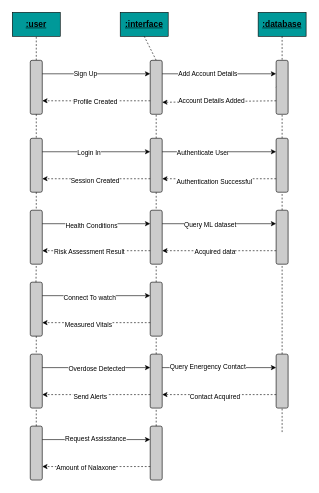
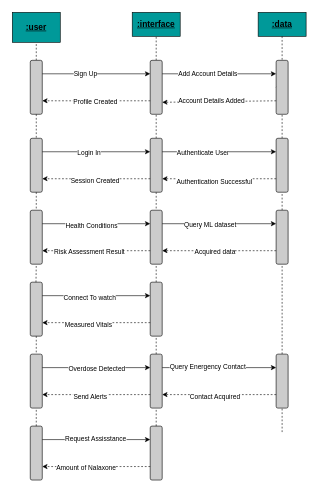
  <mxCell id="0" />
  <mxCell id="1" parent="0" />
- <mxCell id="2" value="&lt;u&gt;&lt;font style=&quot;font-size: 14px;&quot;&gt;&lt;b&gt;:user&lt;/b&gt;&lt;/font&gt;&lt;/u&gt;" style="rounded=0;whiteSpace=wrap;html=1;fillColor=#009999;" vertex="1" parent="1"><mxGeometry x="20" y="20" width="80" height="40" as="geometry" /></mxCell>
- <mxCell id="3" value="&lt;u&gt;&lt;font style=&quot;font-size: 14px;&quot;&gt;&lt;b&gt;:interface&lt;/b&gt;&lt;/font&gt;&lt;/u&gt;" style="rounded=0;whiteSpace=wrap;html=1;fillColor=#009999;" vertex="1" parent="1"><mxGeometry x="200" y="20" width="80" height="40" as="geometry" /></mxCell>
- <mxCell id="4" value="&lt;u&gt;&lt;font style=&quot;font-size: 14px;&quot;&gt;&lt;b&gt;:database&lt;/b&gt;&lt;/font&gt;&lt;/u&gt;" style="rounded=0;whiteSpace=wrap;html=1;fillColor=#009999;" vertex="1" parent="1"><mxGeometry x="430" y="20" width="80" height="40" as="geometry" /></mxCell>
+ <mxCell id="2" value="&lt;u&gt;&lt;font style=&quot;font-size: 14px;&quot;&gt;&lt;b&gt;:user&lt;/b&gt;&lt;/font&gt;&lt;/u&gt;" style="rounded=0;whiteSpace=wrap;html=1;fillColor=#009999;" vertex="1" parent="1"><mxGeometry x="20" y="20" width="80" height="50" as="geometry" /></mxCell>
+ <mxCell id="3" value="&lt;u&gt;&lt;font style=&quot;font-size: 14px;&quot;&gt;&lt;b&gt;:interface&lt;/b&gt;&lt;/font&gt;&lt;/u&gt;" style="rounded=0;whiteSpace=wrap;html=1;fillColor=#009999;" vertex="1" parent="1"><mxGeometry x="220" y="20" width="80" height="40" as="geometry" /></mxCell>
+ <mxCell id="4" value="&lt;u&gt;&lt;font style=&quot;font-size: 14px;&quot;&gt;&lt;b&gt;:data&lt;/b&gt;&lt;/font&gt;&lt;/u&gt;" style="rounded=0;whiteSpace=wrap;html=1;fillColor=#009999;" vertex="1" parent="1"><mxGeometry x="430" y="20" width="80" height="40" as="geometry" /></mxCell>
  <mxCell id="5" value="" style="endArrow=none;dashed=1;html=1;rounded=0;entryX=0.5;entryY=1;entryDx=0;entryDy=0;" edge="1" parent="1" target="2"><mxGeometry width="50" height="50" relative="1" as="geometry"><mxPoint x="60" y="100" as="sourcePoint" /><mxPoint x="340" y="220" as="targetPoint" /></mxGeometry></mxCell>
  <mxCell id="6" value="" style="endArrow=none;dashed=1;html=1;rounded=0;entryX=0.5;entryY=1;entryDx=0;entryDy=0;" edge="1" parent="1" target="3"><mxGeometry width="50" height="50" relative="1" as="geometry"><mxPoint x="260" y="100" as="sourcePoint" /><mxPoint x="70" y="70" as="targetPoint" /></mxGeometry></mxCell>
  <mxCell id="7" value="" style="endArrow=none;dashed=1;html=1;rounded=0;exitX=0.5;exitY=1;exitDx=0;exitDy=0;" edge="1" parent="1" source="43"><mxGeometry width="50" height="50" relative="1" as="geometry"><mxPoint x="70" y="150" as="sourcePoint" /><mxPoint x="470" y="130" as="targetPoint" /></mxGeometry></mxCell>
  <mxCell id="8" value="" style="rounded=1;whiteSpace=wrap;html=1;direction=south;fillColor=#CCCCCC;" vertex="1" parent="1"><mxGeometry x="50" y="100" width="20" height="90" as="geometry" /></mxCell>
  <mxCell id="9" value="" style="rounded=1;whiteSpace=wrap;html=1;direction=south;fillColor=#CCCCCC;" vertex="1" parent="1"><mxGeometry x="50" y="230" width="20" height="90" as="geometry" /></mxCell>
  <mxCell id="10" value="" style="rounded=1;whiteSpace=wrap;html=1;direction=south;fillColor=#CCCCCC;" vertex="1" parent="1"><mxGeometry x="50" y="710" width="20" height="90" as="geometry" /></mxCell>
  <mxCell id="11" value="" style="rounded=1;whiteSpace=wrap;html=1;direction=south;fillColor=#CCCCCC;" vertex="1" parent="1"><mxGeometry x="50" y="590" width="20" height="90" as="geometry" /></mxCell>
  <mxCell id="12" value="" style="rounded=1;whiteSpace=wrap;html=1;direction=south;fillColor=#CCCCCC;" vertex="1" parent="1"><mxGeometry x="50" y="470" width="20" height="90" as="geometry" /></mxCell>
  <mxCell id="13" value="" style="rounded=1;whiteSpace=wrap;html=1;direction=south;fillColor=#CCCCCC;" vertex="1" parent="1"><mxGeometry x="50" y="350" width="20" height="90" as="geometry" /></mxCell>
  <mxCell id="14" value="" style="endArrow=none;dashed=1;html=1;rounded=0;entryX=1;entryY=0.5;entryDx=0;entryDy=0;exitX=0;exitY=0.5;exitDx=0;exitDy=0;" edge="1" parent="1" source="28" target="29"><mxGeometry width="50" height="50" relative="1" as="geometry"><mxPoint x="180" y="400" as="sourcePoint" /><mxPoint x="180" y="360" as="targetPoint" /></mxGeometry></mxCell>
  <mxCell id="15" value="" style="endArrow=none;dashed=1;html=1;rounded=0;" edge="1" parent="1"><mxGeometry width="50" height="50" relative="1" as="geometry"><mxPoint x="59.5" y="470" as="sourcePoint" /><mxPoint x="60" y="440" as="targetPoint" /></mxGeometry></mxCell>
  <mxCell id="16" value="" style="endArrow=none;dashed=1;html=1;rounded=0;entryX=0;entryY=0.5;entryDx=0;entryDy=0;exitX=1;exitY=0.5;exitDx=0;exitDy=0;" edge="1" parent="1" source="9" target="13"><mxGeometry width="50" height="50" relative="1" as="geometry"><mxPoint x="90" y="130" as="sourcePoint" /><mxPoint x="90" y="90" as="targetPoint" /></mxGeometry></mxCell>
  <mxCell id="17" value="" style="endArrow=none;dashed=1;html=1;rounded=0;entryX=0;entryY=0.5;entryDx=0;entryDy=0;exitX=1;exitY=0.5;exitDx=0;exitDy=0;" edge="1" parent="1" source="8" target="9"><mxGeometry width="50" height="50" relative="1" as="geometry"><mxPoint x="100" y="140" as="sourcePoint" /><mxPoint x="100" y="100" as="targetPoint" /></mxGeometry></mxCell>
  <mxCell id="18" value="" style="endArrow=none;dashed=1;html=1;rounded=0;entryX=1;entryY=0.5;entryDx=0;entryDy=0;exitX=0;exitY=0.5;exitDx=0;exitDy=0;exitPerimeter=0;" edge="1" parent="1" source="24" target="25"><mxGeometry width="50" height="50" relative="1" as="geometry"><mxPoint x="110" y="150" as="sourcePoint" /><mxPoint x="110" y="110" as="targetPoint" /></mxGeometry></mxCell>
  <mxCell id="19" value="" style="endArrow=none;dashed=1;html=1;rounded=0;entryX=1;entryY=0.5;entryDx=0;entryDy=0;exitX=0;exitY=0.5;exitDx=0;exitDy=0;" edge="1" parent="1" source="25" target="26"><mxGeometry width="50" height="50" relative="1" as="geometry"><mxPoint x="120" y="160" as="sourcePoint" /><mxPoint x="120" y="120" as="targetPoint" /><Array as="points" /></mxGeometry></mxCell>
  <mxCell id="20" value="" style="endArrow=none;dashed=1;html=1;rounded=0;entryX=1;entryY=0.5;entryDx=0;entryDy=0;exitX=0;exitY=0.5;exitDx=0;exitDy=0;" edge="1" parent="1" source="26" target="43"><mxGeometry width="50" height="50" relative="1" as="geometry"><mxPoint x="410" y="270" as="sourcePoint" /><mxPoint x="410" y="230" as="targetPoint" /></mxGeometry></mxCell>
  <mxCell id="21" value="" style="endArrow=none;dashed=1;html=1;rounded=0;entryX=1;entryY=0.5;entryDx=0;entryDy=0;exitX=0;exitY=0.5;exitDx=0;exitDy=0;" edge="1" parent="1" source="27" target="28"><mxGeometry width="50" height="50" relative="1" as="geometry"><mxPoint x="200" y="590" as="sourcePoint" /><mxPoint x="200" y="550" as="targetPoint" /></mxGeometry></mxCell>
  <mxCell id="22" value="" style="endArrow=none;dashed=1;html=1;rounded=0;entryX=0;entryY=0.5;entryDx=0;entryDy=0;exitX=1;exitY=0.5;exitDx=0;exitDy=0;" edge="1" parent="1" source="30" target="29"><mxGeometry width="50" height="50" relative="1" as="geometry"><mxPoint x="150" y="190" as="sourcePoint" /><mxPoint x="150" y="150" as="targetPoint" /></mxGeometry></mxCell>
  <mxCell id="23" value="" style="endArrow=none;dashed=1;html=1;rounded=0;entryX=1;entryY=0.5;entryDx=0;entryDy=0;exitX=0;exitY=0.5;exitDx=0;exitDy=0;" edge="1" parent="1" source="30" target="31"><mxGeometry width="50" height="50" relative="1" as="geometry"><mxPoint x="160" y="200" as="sourcePoint" /><mxPoint x="160" y="160" as="targetPoint" /></mxGeometry></mxCell>
  <mxCell id="24" value="" style="rounded=1;whiteSpace=wrap;html=1;direction=south;fillColor=#CCCCCC;" vertex="1" parent="1"><mxGeometry x="460" y="590" width="20" height="90" as="geometry" /></mxCell>
  <mxCell id="25" value="" style="rounded=1;whiteSpace=wrap;html=1;direction=south;fillColor=#CCCCCC;" vertex="1" parent="1"><mxGeometry x="460" y="350" width="20" height="90" as="geometry" /></mxCell>
  <mxCell id="26" value="" style="rounded=1;whiteSpace=wrap;html=1;direction=south;fillColor=#CCCCCC;" vertex="1" parent="1"><mxGeometry x="460" y="230" width="20" height="90" as="geometry" /></mxCell>
  <mxCell id="27" value="" style="rounded=1;whiteSpace=wrap;html=1;direction=south;fillColor=#CCCCCC;" vertex="1" parent="1"><mxGeometry x="250" y="590" width="20" height="90" as="geometry" /></mxCell>
  <mxCell id="28" value="" style="rounded=1;whiteSpace=wrap;html=1;direction=south;fillColor=#CCCCCC;" vertex="1" parent="1"><mxGeometry x="250" y="470" width="20" height="90" as="geometry" /></mxCell>
  <mxCell id="29" value="" style="rounded=1;whiteSpace=wrap;html=1;direction=south;fillColor=#CCCCCC;" vertex="1" parent="1"><mxGeometry x="250" y="350" width="20" height="90" as="geometry" /></mxCell>
  <mxCell id="30" value="" style="rounded=1;whiteSpace=wrap;html=1;direction=south;fillColor=#CCCCCC;" vertex="1" parent="1"><mxGeometry x="250" y="230" width="20" height="90" as="geometry" /></mxCell>
  <mxCell id="31" value="" style="rounded=1;whiteSpace=wrap;html=1;direction=south;fillColor=#CCCCCC;" vertex="1" parent="1"><mxGeometry x="250" y="100" width="20" height="90" as="geometry" /></mxCell>
  <mxCell id="32" value="" style="endArrow=classic;html=1;rounded=0;exitX=0.25;exitY=0;exitDx=0;exitDy=0;entryX=0.25;entryY=1;entryDx=0;entryDy=0;" edge="1" parent="1" source="8" target="31"><mxGeometry width="50" height="50" relative="1" as="geometry"><mxPoint x="290" y="320" as="sourcePoint" /><mxPoint x="340" y="270" as="targetPoint" /></mxGeometry></mxCell>
  <mxCell id="33" value="Sign Up" style="edgeLabel;html=1;align=center;verticalAlign=middle;resizable=0;points=[];" vertex="1" connectable="0" parent="32"><mxGeometry x="-0.211" y="1" relative="1" as="geometry"><mxPoint y="1" as="offset" /></mxGeometry></mxCell>
  <mxCell id="34" value="" style="endArrow=classic;html=1;rounded=0;exitX=0.25;exitY=0;exitDx=0;exitDy=0;entryX=0.25;entryY=1;entryDx=0;entryDy=0;" edge="1" parent="1" source="9" target="30"><mxGeometry width="50" height="50" relative="1" as="geometry"><mxPoint x="290" y="320" as="sourcePoint" /><mxPoint x="340" y="270" as="targetPoint" /></mxGeometry></mxCell>
  <mxCell id="35" value="Login In" style="edgeLabel;html=1;align=center;verticalAlign=middle;resizable=0;points=[];" vertex="1" connectable="0" parent="34"><mxGeometry x="-0.144" relative="1" as="geometry"><mxPoint y="1" as="offset" /></mxGeometry></mxCell>
  <mxCell id="36" value="" style="endArrow=classic;html=1;rounded=0;exitX=0.25;exitY=0;exitDx=0;exitDy=0;entryX=0.25;entryY=1;entryDx=0;entryDy=0;" edge="1" parent="1" source="13" target="29"><mxGeometry width="50" height="50" relative="1" as="geometry"><mxPoint x="290" y="320" as="sourcePoint" /><mxPoint x="340" y="270" as="targetPoint" /></mxGeometry></mxCell>
  <mxCell id="37" value="Health Conditions" style="edgeLabel;html=1;align=center;verticalAlign=middle;resizable=0;points=[];" vertex="1" connectable="0" parent="36"><mxGeometry x="-0.1" y="-2" relative="1" as="geometry"><mxPoint y="1" as="offset" /></mxGeometry></mxCell>
  <mxCell id="38" value="" style="endArrow=classic;html=1;rounded=0;exitX=0.25;exitY=0;exitDx=0;exitDy=0;entryX=0.25;entryY=1;entryDx=0;entryDy=0;" edge="1" parent="1" source="12" target="28"><mxGeometry width="50" height="50" relative="1" as="geometry"><mxPoint x="290" y="430" as="sourcePoint" /><mxPoint x="340" y="380" as="targetPoint" /></mxGeometry></mxCell>
  <mxCell id="39" value="Connect To watch" style="edgeLabel;html=1;align=center;verticalAlign=middle;resizable=0;points=[];" vertex="1" connectable="0" parent="38"><mxGeometry x="-0.133" y="-2" relative="1" as="geometry"><mxPoint y="1" as="offset" /></mxGeometry></mxCell>
  <mxCell id="40" value="" style="endArrow=classic;html=1;rounded=0;exitX=0.25;exitY=0;exitDx=0;exitDy=0;entryX=0.25;entryY=1;entryDx=0;entryDy=0;" edge="1" parent="1" source="11" target="27"><mxGeometry width="50" height="50" relative="1" as="geometry"><mxPoint x="290" y="570" as="sourcePoint" /><mxPoint x="340" y="520" as="targetPoint" /></mxGeometry></mxCell>
  <mxCell id="41" value="Overdose Detected" style="edgeLabel;html=1;align=center;verticalAlign=middle;resizable=0;points=[];" vertex="1" connectable="0" parent="40"><mxGeometry y="-1" relative="1" as="geometry"><mxPoint y="1" as="offset" /></mxGeometry></mxCell>
  <mxCell id="42" value="" style="endArrow=none;dashed=1;html=1;rounded=0;exitX=0.5;exitY=1;exitDx=0;exitDy=0;" edge="1" parent="1" source="4" target="43"><mxGeometry width="50" height="50" relative="1" as="geometry"><mxPoint x="470" y="60" as="sourcePoint" /><mxPoint x="470" y="130" as="targetPoint" /></mxGeometry></mxCell>
  <mxCell id="43" value="" style="rounded=1;whiteSpace=wrap;html=1;direction=south;fillColor=#CCCCCC;" vertex="1" parent="1"><mxGeometry x="460" y="100" width="20" height="90" as="geometry" /></mxCell>
  <mxCell id="44" value="" style="rounded=1;whiteSpace=wrap;html=1;direction=south;fillColor=#CCCCCC;" vertex="1" parent="1"><mxGeometry x="250" y="710" width="20" height="90" as="geometry" /></mxCell>
  <mxCell id="45" value="" style="endArrow=none;dashed=1;html=1;rounded=0;entryX=1;entryY=0.5;entryDx=0;entryDy=0;exitX=0;exitY=0.5;exitDx=0;exitDy=0;" edge="1" parent="1" source="44" target="27"><mxGeometry width="50" height="50" relative="1" as="geometry"><mxPoint x="480" y="600" as="sourcePoint" /><mxPoint x="480" y="450" as="targetPoint" /></mxGeometry></mxCell>
  <mxCell id="46" value="" style="endArrow=none;dashed=1;html=1;rounded=0;exitX=0;exitY=0.5;exitDx=0;exitDy=0;entryX=1;entryY=0.5;entryDx=0;entryDy=0;" edge="1" parent="1" source="10" target="11"><mxGeometry width="50" height="50" relative="1" as="geometry"><mxPoint x="480" y="600" as="sourcePoint" /><mxPoint x="100" y="670" as="targetPoint" /></mxGeometry></mxCell>
  <mxCell id="47" value="" style="endArrow=none;dashed=1;html=1;rounded=0;exitX=1;exitY=0.5;exitDx=0;exitDy=0;entryX=0;entryY=0.5;entryDx=0;entryDy=0;" edge="1" parent="1" source="12" target="11"><mxGeometry width="50" height="50" relative="1" as="geometry"><mxPoint x="490" y="610" as="sourcePoint" /><mxPoint x="60" y="580" as="targetPoint" /></mxGeometry></mxCell>
  <mxCell id="48" value="" style="endArrow=classic;html=1;rounded=0;exitX=0.25;exitY=0;exitDx=0;exitDy=0;entryX=0.25;entryY=1;entryDx=0;entryDy=0;" edge="1" parent="1" source="10" target="44"><mxGeometry width="50" height="50" relative="1" as="geometry"><mxPoint x="80" y="623" as="sourcePoint" /><mxPoint x="260" y="623" as="targetPoint" /></mxGeometry></mxCell>
  <mxCell id="49" value="Request Assisstance" style="edgeLabel;html=1;align=center;verticalAlign=middle;resizable=0;points=[];" vertex="1" connectable="0" parent="48"><mxGeometry x="-0.022" y="2" relative="1" as="geometry"><mxPoint y="1" as="offset" /></mxGeometry></mxCell>
  <mxCell id="50" value="" style="endArrow=classic;html=1;rounded=0;exitX=0.25;exitY=0;exitDx=0;exitDy=0;entryX=0.25;entryY=1;entryDx=0;entryDy=0;" edge="1" parent="1" source="31" target="43"><mxGeometry width="50" height="50" relative="1" as="geometry"><mxPoint x="290" y="360" as="sourcePoint" /><mxPoint x="340" y="310" as="targetPoint" /></mxGeometry></mxCell>
  <mxCell id="51" value="Add Account Details" style="edgeLabel;html=1;align=center;verticalAlign=middle;resizable=0;points=[];" vertex="1" connectable="0" parent="50"><mxGeometry x="-0.21" y="2" relative="1" as="geometry"><mxPoint y="1" as="offset" /></mxGeometry></mxCell>
  <mxCell id="52" value="" style="endArrow=classic;html=1;rounded=0;exitX=0.25;exitY=0;exitDx=0;exitDy=0;entryX=0.25;entryY=1;entryDx=0;entryDy=0;" edge="1" parent="1" source="30" target="26"><mxGeometry width="50" height="50" relative="1" as="geometry"><mxPoint x="80" y="263" as="sourcePoint" /><mxPoint x="260" y="263" as="targetPoint" /></mxGeometry></mxCell>
  <mxCell id="53" value="Authenticate User" style="edgeLabel;html=1;align=center;verticalAlign=middle;resizable=0;points=[];" vertex="1" connectable="0" parent="52"><mxGeometry x="-0.295" relative="1" as="geometry"><mxPoint y="1" as="offset" /></mxGeometry></mxCell>
  <mxCell id="54" value="" style="endArrow=classic;html=1;rounded=0;exitX=0.25;exitY=0;exitDx=0;exitDy=0;entryX=0.25;entryY=1;entryDx=0;entryDy=0;" edge="1" parent="1" source="29" target="25"><mxGeometry width="50" height="50" relative="1" as="geometry"><mxPoint x="90" y="273" as="sourcePoint" /><mxPoint x="270" y="273" as="targetPoint" /></mxGeometry></mxCell>
  <mxCell id="55" value="Query ML dataset" style="edgeLabel;html=1;align=center;verticalAlign=middle;resizable=0;points=[];" vertex="1" connectable="0" parent="54"><mxGeometry x="-0.168" relative="1" as="geometry"><mxPoint y="1" as="offset" /></mxGeometry></mxCell>
  <mxCell id="56" value="" style="endArrow=classic;html=1;rounded=0;exitX=0.25;exitY=0;exitDx=0;exitDy=0;entryX=0.25;entryY=1;entryDx=0;entryDy=0;" edge="1" parent="1" source="27" target="24"><mxGeometry width="50" height="50" relative="1" as="geometry"><mxPoint x="100" y="283" as="sourcePoint" /><mxPoint x="280" y="283" as="targetPoint" /></mxGeometry></mxCell>
  <mxCell id="57" value="Query Energency Contact" style="edgeLabel;html=1;align=center;verticalAlign=middle;resizable=0;points=[];" vertex="1" connectable="0" parent="56"><mxGeometry x="-0.21" y="3" relative="1" as="geometry"><mxPoint y="1" as="offset" /></mxGeometry></mxCell>
  <mxCell id="58" value="" style="endArrow=none;dashed=1;html=1;rounded=0;entryX=1;entryY=0.5;entryDx=0;entryDy=0;" edge="1" parent="1" target="24"><mxGeometry width="50" height="50" relative="1" as="geometry"><mxPoint x="470" y="720" as="sourcePoint" /><mxPoint x="270" y="570" as="targetPoint" /></mxGeometry></mxCell>
  <mxCell id="59" value="&lt;font style=&quot;font-size: 11px;&quot;&gt;Profile Created&amp;nbsp;&lt;/font&gt;" style="html=1;labelBackgroundColor=#ffffff;startArrow=none;startFill=0;startSize=6;endArrow=classic;endFill=1;endSize=6;jettySize=auto;orthogonalLoop=1;strokeWidth=1;dashed=1;fontSize=14;rounded=0;entryX=0.75;entryY=0;entryDx=0;entryDy=0;exitX=0.75;exitY=1;exitDx=0;exitDy=0;" edge="1" parent="1" source="31" target="8"><mxGeometry width="60" height="60" relative="1" as="geometry"><mxPoint x="280" y="390" as="sourcePoint" /><mxPoint x="340" y="330" as="targetPoint" /><mxPoint as="offset" /></mxGeometry></mxCell>
  <mxCell id="60" value="" style="html=1;labelBackgroundColor=#ffffff;startArrow=none;startFill=0;startSize=6;endArrow=classic;endFill=1;endSize=6;jettySize=auto;orthogonalLoop=1;strokeWidth=1;dashed=1;fontSize=14;rounded=0;entryX=0.75;entryY=0;entryDx=0;entryDy=0;exitX=0.75;exitY=1;exitDx=0;exitDy=0;" edge="1" parent="1" source="27" target="11"><mxGeometry width="60" height="60" relative="1" as="geometry"><mxPoint x="260" y="178" as="sourcePoint" /><mxPoint x="80" y="178" as="targetPoint" /></mxGeometry></mxCell>
  <mxCell id="61" value="Send Alerts" style="edgeLabel;html=1;align=center;verticalAlign=middle;resizable=0;points=[];" vertex="1" connectable="0" parent="60"><mxGeometry x="0.122" y="3" relative="1" as="geometry"><mxPoint as="offset" /></mxGeometry></mxCell>
  <mxCell id="62" value="" style="html=1;labelBackgroundColor=#ffffff;startArrow=none;startFill=0;startSize=6;endArrow=classic;endFill=1;endSize=6;jettySize=auto;orthogonalLoop=1;strokeWidth=1;dashed=1;fontSize=14;rounded=0;entryX=0.75;entryY=0;entryDx=0;entryDy=0;exitX=0.75;exitY=1;exitDx=0;exitDy=0;" edge="1" parent="1" source="28" target="12"><mxGeometry width="60" height="60" relative="1" as="geometry"><mxPoint x="270" y="188" as="sourcePoint" /><mxPoint x="90" y="188" as="targetPoint" /></mxGeometry></mxCell>
  <mxCell id="63" value="Measured Vitals" style="edgeLabel;html=1;align=center;verticalAlign=middle;resizable=0;points=[];" vertex="1" connectable="0" parent="62"><mxGeometry x="0.156" y="3" relative="1" as="geometry"><mxPoint as="offset" /></mxGeometry></mxCell>
  <mxCell id="64" value="" style="html=1;labelBackgroundColor=#ffffff;startArrow=none;startFill=0;startSize=6;endArrow=classic;endFill=1;endSize=6;jettySize=auto;orthogonalLoop=1;strokeWidth=1;dashed=1;fontSize=14;rounded=0;entryX=0.75;entryY=0;entryDx=0;entryDy=0;exitX=0.75;exitY=1;exitDx=0;exitDy=0;" edge="1" parent="1" source="29" target="13"><mxGeometry width="60" height="60" relative="1" as="geometry"><mxPoint x="280" y="198" as="sourcePoint" /><mxPoint x="100" y="198" as="targetPoint" /></mxGeometry></mxCell>
  <mxCell id="65" value="Risk Assessment Result&amp;nbsp;" style="edgeLabel;html=1;align=center;verticalAlign=middle;resizable=0;points=[];" vertex="1" connectable="0" parent="64"><mxGeometry x="0.122" y="2" relative="1" as="geometry"><mxPoint as="offset" /></mxGeometry></mxCell>
  <mxCell id="66" value="" style="html=1;labelBackgroundColor=#ffffff;startArrow=none;startFill=0;startSize=6;endArrow=classic;endFill=1;endSize=6;jettySize=auto;orthogonalLoop=1;strokeWidth=1;dashed=1;fontSize=14;rounded=0;entryX=0.75;entryY=0;entryDx=0;entryDy=0;exitX=0.75;exitY=1;exitDx=0;exitDy=0;" edge="1" parent="1" source="30" target="9"><mxGeometry width="60" height="60" relative="1" as="geometry"><mxPoint x="290" y="208" as="sourcePoint" /><mxPoint x="110" y="208" as="targetPoint" /></mxGeometry></mxCell>
  <mxCell id="67" value="Session Created" style="edgeLabel;html=1;align=center;verticalAlign=middle;resizable=0;points=[];" vertex="1" connectable="0" parent="66"><mxGeometry x="0.033" y="3" relative="1" as="geometry"><mxPoint as="offset" /></mxGeometry></mxCell>
  <mxCell id="68" value="" style="html=1;labelBackgroundColor=#ffffff;startArrow=none;startFill=0;startSize=6;endArrow=classic;endFill=1;endSize=6;jettySize=auto;orthogonalLoop=1;strokeWidth=1;dashed=1;fontSize=14;rounded=0;entryX=0.75;entryY=0;entryDx=0;entryDy=0;exitX=0.75;exitY=1;exitDx=0;exitDy=0;" edge="1" parent="1" source="44" target="10"><mxGeometry width="60" height="60" relative="1" as="geometry"><mxPoint x="260" y="668" as="sourcePoint" /><mxPoint x="80" y="668" as="targetPoint" /></mxGeometry></mxCell>
  <mxCell id="69" value="Amount of Nalaxone" style="edgeLabel;html=1;align=center;verticalAlign=middle;resizable=0;points=[];" vertex="1" connectable="0" parent="68"><mxGeometry x="0.2" y="1" relative="1" as="geometry"><mxPoint as="offset" /></mxGeometry></mxCell>
  <mxCell id="70" value="" style="html=1;labelBackgroundColor=#ffffff;startArrow=none;startFill=0;startSize=6;endArrow=classic;endFill=1;endSize=6;jettySize=auto;orthogonalLoop=1;strokeWidth=1;dashed=1;fontSize=14;rounded=0;exitX=0.75;exitY=1;exitDx=0;exitDy=0;" edge="1" parent="1" source="43"><mxGeometry width="60" height="60" relative="1" as="geometry"><mxPoint x="260" y="178" as="sourcePoint" /><mxPoint x="270" y="170" as="targetPoint" /></mxGeometry></mxCell>
  <mxCell id="71" value="Account Details Added" style="edgeLabel;html=1;align=center;verticalAlign=middle;resizable=0;points=[];" vertex="1" connectable="0" parent="70"><mxGeometry x="0.137" y="-1" relative="1" as="geometry"><mxPoint as="offset" /></mxGeometry></mxCell>
  <mxCell id="72" value="" style="html=1;labelBackgroundColor=#ffffff;startArrow=none;startFill=0;startSize=6;endArrow=classic;endFill=1;endSize=6;jettySize=auto;orthogonalLoop=1;strokeWidth=1;dashed=1;fontSize=14;rounded=0;exitX=0.75;exitY=1;exitDx=0;exitDy=0;entryX=0.75;entryY=0;entryDx=0;entryDy=0;" edge="1" parent="1" source="26" target="30"><mxGeometry width="60" height="60" relative="1" as="geometry"><mxPoint x="470" y="178" as="sourcePoint" /><mxPoint x="280" y="180" as="targetPoint" /></mxGeometry></mxCell>
  <mxCell id="73" value="Authentication Successful" style="edgeLabel;html=1;align=center;verticalAlign=middle;resizable=0;points=[];" vertex="1" connectable="0" parent="72"><mxGeometry x="0.095" y="4" relative="1" as="geometry"><mxPoint as="offset" /></mxGeometry></mxCell>
  <mxCell id="74" value="" style="html=1;labelBackgroundColor=#ffffff;startArrow=none;startFill=0;startSize=6;endArrow=classic;endFill=1;endSize=6;jettySize=auto;orthogonalLoop=1;strokeWidth=1;dashed=1;fontSize=14;rounded=0;exitX=0.75;exitY=1;exitDx=0;exitDy=0;entryX=0.75;entryY=0;entryDx=0;entryDy=0;" edge="1" parent="1" source="25" target="29"><mxGeometry width="60" height="60" relative="1" as="geometry"><mxPoint x="470" y="178" as="sourcePoint" /><mxPoint x="280" y="180" as="targetPoint" /></mxGeometry></mxCell>
  <mxCell id="75" value="Acquired data" style="edgeLabel;html=1;align=center;verticalAlign=middle;resizable=0;points=[];" vertex="1" connectable="0" parent="74"><mxGeometry x="0.084" y="2" relative="1" as="geometry"><mxPoint as="offset" /></mxGeometry></mxCell>
  <mxCell id="76" value="" style="html=1;labelBackgroundColor=#ffffff;startArrow=none;startFill=0;startSize=6;endArrow=classic;endFill=1;endSize=6;jettySize=auto;orthogonalLoop=1;strokeWidth=1;dashed=1;fontSize=14;rounded=0;exitX=0.75;exitY=1;exitDx=0;exitDy=0;entryX=0.75;entryY=0;entryDx=0;entryDy=0;" edge="1" parent="1" source="24" target="27"><mxGeometry width="60" height="60" relative="1" as="geometry"><mxPoint x="470" y="428" as="sourcePoint" /><mxPoint x="280" y="428" as="targetPoint" /></mxGeometry></mxCell>
  <mxCell id="77" value="Contact Acquired" style="edgeLabel;html=1;align=center;verticalAlign=middle;resizable=0;points=[];" vertex="1" connectable="0" parent="76"><mxGeometry x="0.084" y="3" relative="1" as="geometry"><mxPoint as="offset" /></mxGeometry></mxCell>
